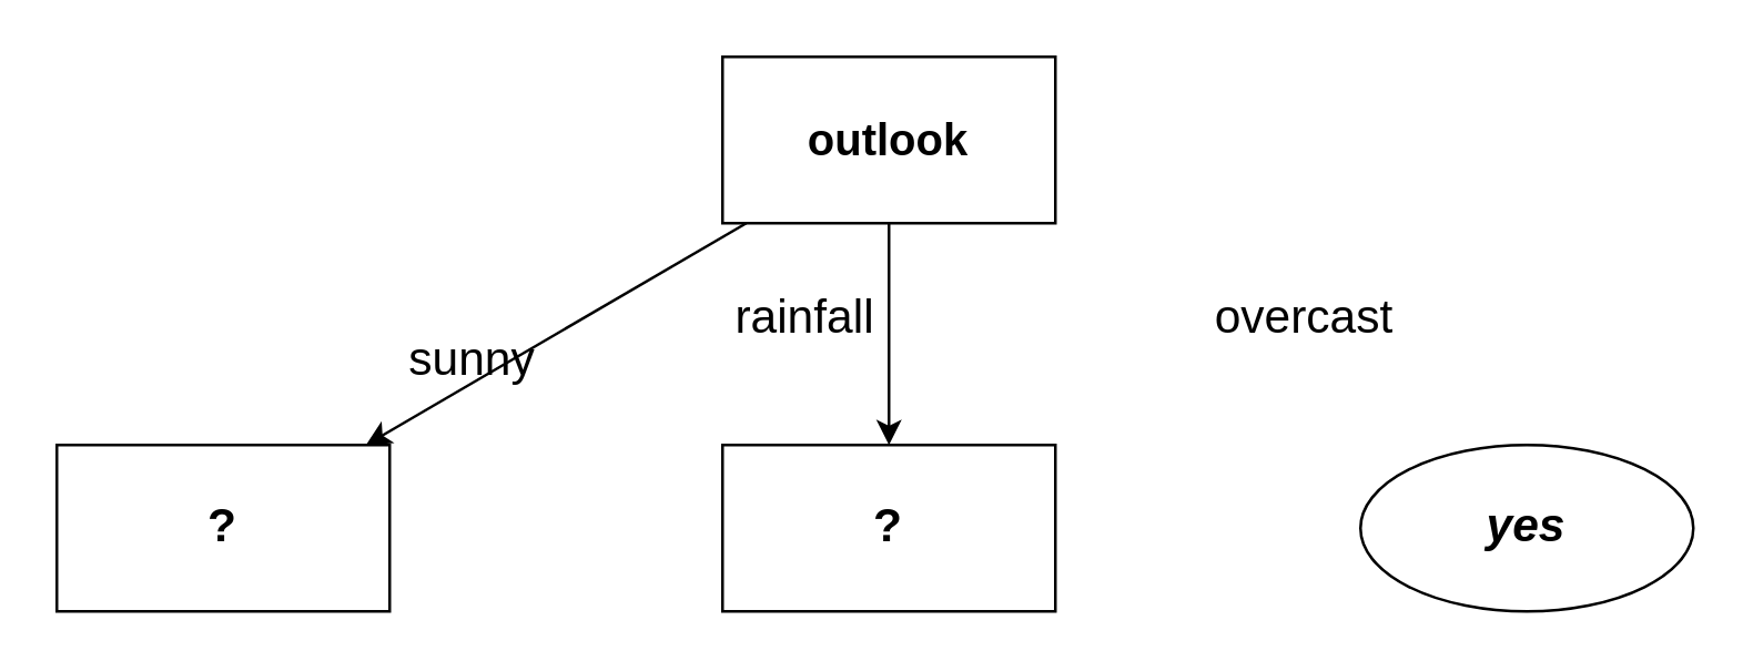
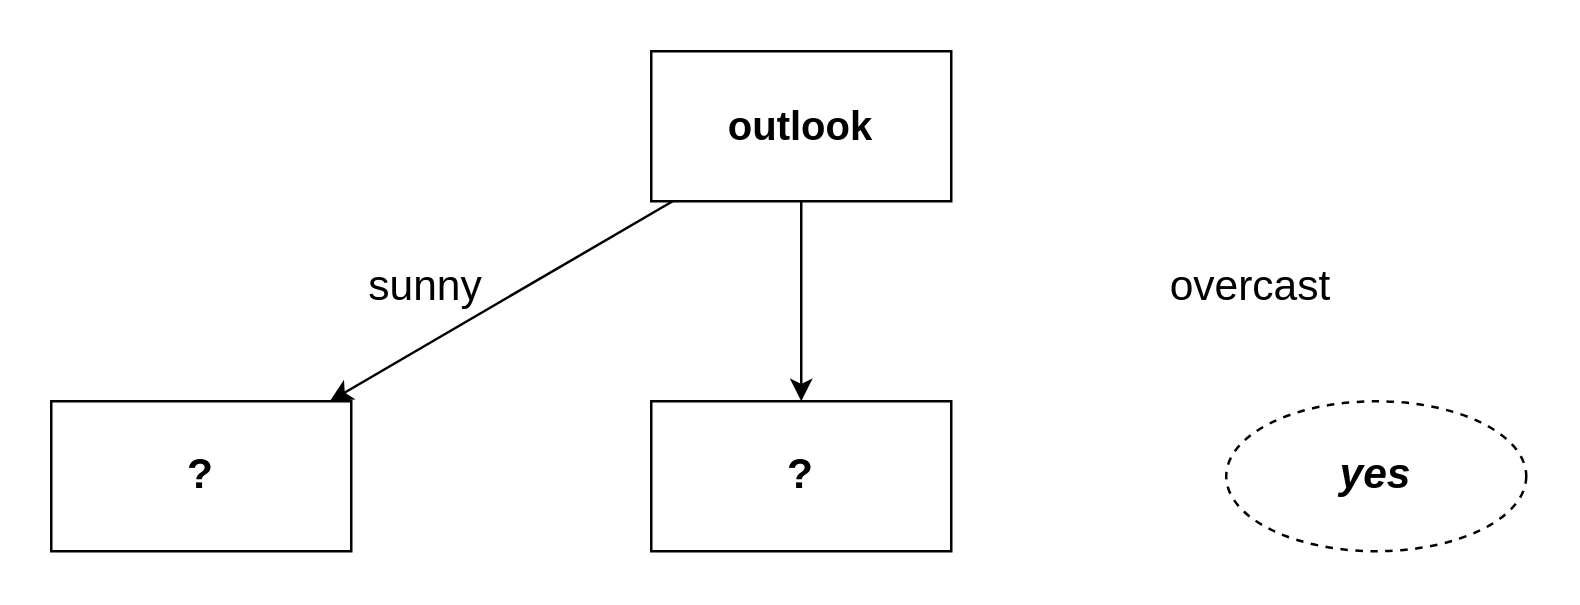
  <mxCell id="0" />
  <mxCell id="1" parent="0" />
  <mxCell id="2" value="" style="rounded=0;orthogonalLoop=1;jettySize=auto;html=1;fontSize=16;" edge="1" parent="1" source="4" target="5"><mxGeometry relative="1" as="geometry" /></mxCell>
  <mxCell id="3" value="" style="edgeStyle=none;rounded=0;orthogonalLoop=1;jettySize=auto;html=1;fontSize=16;" edge="1" parent="1" source="4" target="6"><mxGeometry relative="1" as="geometry" /></mxCell>
  <mxCell id="4" value="&lt;b&gt;&lt;font style=&quot;font-size: 16px;&quot;&gt;outlook&lt;/font&gt;&lt;/b&gt;" style="rounded=0;whiteSpace=wrap;html=1;fillColor=none;" vertex="1" parent="1"><mxGeometry x="260" y="20" width="120" height="60" as="geometry" /></mxCell>
  <mxCell id="5" value="&lt;font style=&quot;font-size: 17px;&quot;&gt;&lt;b&gt;?&lt;/b&gt;&lt;/font&gt;" style="whiteSpace=wrap;html=1;fillColor=none;rounded=0;" vertex="1" parent="1"><mxGeometry x="20" y="160" width="120" height="60" as="geometry" /></mxCell>
  <mxCell id="6" value="&lt;font style=&quot;font-size: 17px;&quot;&gt;&lt;b&gt;?&lt;/b&gt;&lt;/font&gt;" style="whiteSpace=wrap;html=1;fillColor=none;rounded=0;" vertex="1" parent="1"><mxGeometry x="260" y="160" width="120" height="60" as="geometry" /></mxCell>
- <mxCell id="7" value="&lt;b&gt;&lt;i&gt;&lt;font style=&quot;font-size: 17px;&quot;&gt;yes&lt;/font&gt;&lt;/i&gt;&lt;/b&gt;" style="ellipse;whiteSpace=wrap;html=1;fillColor=none;rounded=0;" vertex="1" parent="1"><mxGeometry x="490" y="160" width="120" height="60" as="geometry" /></mxCell>
- <mxCell id="8" value="sunny" style="text;html=1;strokeColor=none;fillColor=none;align=center;verticalAlign=middle;whiteSpace=wrap;rounded=0;fontSize=17;" vertex="1" parent="1"><mxGeometry x="140" y="115" width="60" height="30" as="geometry" /></mxCell>
- <mxCell id="9" value="rainfall" style="text;html=1;strokeColor=none;fillColor=none;align=center;verticalAlign=middle;whiteSpace=wrap;rounded=0;fontSize=17;" vertex="1" parent="1"><mxGeometry x="260" y="100" width="60" height="30" as="geometry" /></mxCell>
- <mxCell id="10" value="overcast" style="text;html=1;strokeColor=none;fillColor=none;align=center;verticalAlign=middle;whiteSpace=wrap;rounded=0;fontSize=17;" vertex="1" parent="1"><mxGeometry x="440" y="100" width="60" height="30" as="geometry" /></mxCell>
+ <mxCell id="7" value="&lt;b&gt;&lt;i&gt;&lt;font style=&quot;font-size: 17px;&quot;&gt;yes&lt;/font&gt;&lt;/i&gt;&lt;/b&gt;" style="ellipse;whiteSpace=wrap;html=1;fillColor=none;rounded=0;dashed=1;" vertex="1" parent="1"><mxGeometry x="490" y="160" width="120" height="60" as="geometry" /></mxCell>
+ <mxCell id="8" value="sunny" style="text;html=1;strokeColor=none;fillColor=none;align=center;verticalAlign=middle;whiteSpace=wrap;rounded=0;fontSize=17;" vertex="1" parent="1"><mxGeometry x="140" y="100" width="60" height="30" as="geometry" /></mxCell>
+ <mxCell id="10" value="overcast" style="text;html=1;strokeColor=none;fillColor=none;align=center;verticalAlign=middle;whiteSpace=wrap;rounded=0;fontSize=17;" vertex="1" parent="1"><mxGeometry x="470" y="100" width="60" height="30" as="geometry" /></mxCell>
